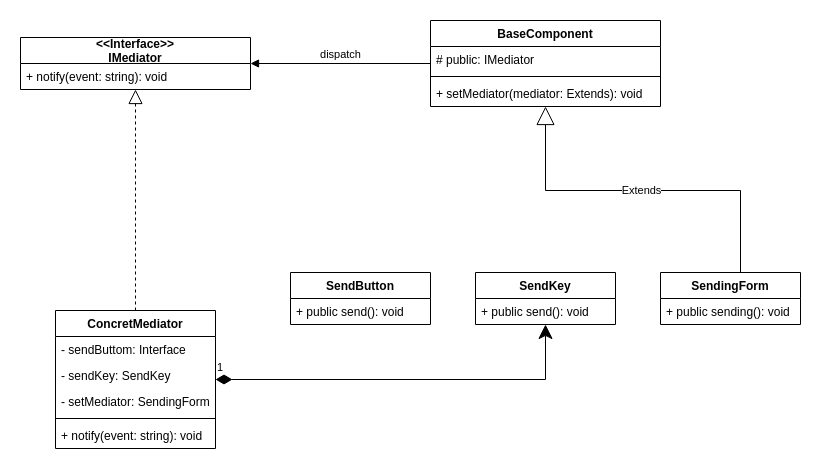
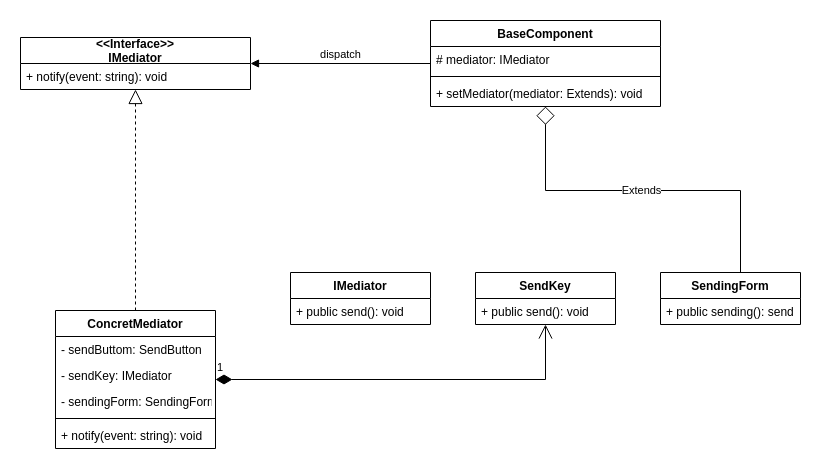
  <mxCell id="0" />
  <mxCell id="1" parent="0" />
  <mxCell id="2" value="&lt;&lt;Interface&gt;&gt;&#10;IMediator" style="swimlane;fontStyle=1;childLayout=stackLayout;horizontal=1;startSize=26;fillColor=none;horizontalStack=0;resizeParent=1;resizeParentMax=0;resizeLast=0;collapsible=1;marginBottom=0;" vertex="1" parent="1"><mxGeometry x="20" y="37" width="230" height="52" as="geometry" /></mxCell>
  <mxCell id="3" value="+ notify(event: string): void" style="text;strokeColor=none;fillColor=none;align=left;verticalAlign=top;spacingLeft=4;spacingRight=4;overflow=hidden;rotatable=0;points=[[0,0.5],[1,0.5]];portConstraint=eastwest;" vertex="1" parent="2"><mxGeometry y="26" width="230" height="26" as="geometry" /></mxCell>
  <mxCell id="4" value="ConcretMediator" style="swimlane;fontStyle=1;align=center;verticalAlign=top;childLayout=stackLayout;horizontal=1;startSize=26;horizontalStack=0;resizeParent=1;resizeParentMax=0;resizeLast=0;collapsible=1;marginBottom=0;" vertex="1" parent="1"><mxGeometry x="55" y="310" width="160" height="138" as="geometry" /></mxCell>
- <mxCell id="5" value="- sendButtom: Interface" style="text;strokeColor=none;fillColor=none;align=left;verticalAlign=top;spacingLeft=4;spacingRight=4;overflow=hidden;rotatable=0;points=[[0,0.5],[1,0.5]];portConstraint=eastwest;" vertex="1" parent="4"><mxGeometry y="26" width="160" height="26" as="geometry" /></mxCell>
- <mxCell id="6" value="- sendKey: SendKey" style="text;strokeColor=none;fillColor=none;align=left;verticalAlign=top;spacingLeft=4;spacingRight=4;overflow=hidden;rotatable=0;points=[[0,0.5],[1,0.5]];portConstraint=eastwest;" vertex="1" parent="4"><mxGeometry y="52" width="160" height="26" as="geometry" /></mxCell>
- <mxCell id="7" value="- setMediator: SendingForm" style="text;strokeColor=none;fillColor=none;align=left;verticalAlign=top;spacingLeft=4;spacingRight=4;overflow=hidden;rotatable=0;points=[[0,0.5],[1,0.5]];portConstraint=eastwest;" vertex="1" parent="4"><mxGeometry y="78" width="160" height="26" as="geometry" /></mxCell>
+ <mxCell id="5" value="- sendButtom: SendButton" style="text;strokeColor=none;fillColor=none;align=left;verticalAlign=top;spacingLeft=4;spacingRight=4;overflow=hidden;rotatable=0;points=[[0,0.5],[1,0.5]];portConstraint=eastwest;" vertex="1" parent="4"><mxGeometry y="26" width="160" height="26" as="geometry" /></mxCell>
+ <mxCell id="6" value="- sendKey: IMediator" style="text;strokeColor=none;fillColor=none;align=left;verticalAlign=top;spacingLeft=4;spacingRight=4;overflow=hidden;rotatable=0;points=[[0,0.5],[1,0.5]];portConstraint=eastwest;" vertex="1" parent="4"><mxGeometry y="52" width="160" height="26" as="geometry" /></mxCell>
+ <mxCell id="7" value="- sendingForm: SendingForm" style="text;strokeColor=none;fillColor=none;align=left;verticalAlign=top;spacingLeft=4;spacingRight=4;overflow=hidden;rotatable=0;points=[[0,0.5],[1,0.5]];portConstraint=eastwest;" vertex="1" parent="4"><mxGeometry y="78" width="160" height="26" as="geometry" /></mxCell>
  <mxCell id="8" value="" style="line;strokeWidth=1;fillColor=none;align=left;verticalAlign=middle;spacingTop=-1;spacingLeft=3;spacingRight=3;rotatable=0;labelPosition=right;points=[];portConstraint=eastwest;strokeColor=inherit;" vertex="1" parent="4"><mxGeometry y="104" width="160" height="8" as="geometry" /></mxCell>
  <mxCell id="9" value="+ notify(event: string): void" style="text;strokeColor=none;fillColor=none;align=left;verticalAlign=top;spacingLeft=4;spacingRight=4;overflow=hidden;rotatable=0;points=[[0,0.5],[1,0.5]];portConstraint=eastwest;" vertex="1" parent="4"><mxGeometry y="112" width="160" height="26" as="geometry" /></mxCell>
  <mxCell id="10" value="BaseComponent" style="swimlane;fontStyle=1;align=center;verticalAlign=top;childLayout=stackLayout;horizontal=1;startSize=26;horizontalStack=0;resizeParent=1;resizeParentMax=0;resizeLast=0;collapsible=1;marginBottom=0;" vertex="1" parent="1"><mxGeometry x="430" y="20" width="230" height="86" as="geometry" /></mxCell>
- <mxCell id="11" value="# public: IMediator" style="text;strokeColor=none;fillColor=none;align=left;verticalAlign=top;spacingLeft=4;spacingRight=4;overflow=hidden;rotatable=0;points=[[0,0.5],[1,0.5]];portConstraint=eastwest;" vertex="1" parent="10"><mxGeometry y="26" width="230" height="26" as="geometry" /></mxCell>
+ <mxCell id="11" value="# mediator: IMediator" style="text;strokeColor=none;fillColor=none;align=left;verticalAlign=top;spacingLeft=4;spacingRight=4;overflow=hidden;rotatable=0;points=[[0,0.5],[1,0.5]];portConstraint=eastwest;" vertex="1" parent="10"><mxGeometry y="26" width="230" height="26" as="geometry" /></mxCell>
  <mxCell id="12" value="" style="line;strokeWidth=1;fillColor=none;align=left;verticalAlign=middle;spacingTop=-1;spacingLeft=3;spacingRight=3;rotatable=0;labelPosition=right;points=[];portConstraint=eastwest;strokeColor=inherit;" vertex="1" parent="10"><mxGeometry y="52" width="230" height="8" as="geometry" /></mxCell>
  <mxCell id="13" value="+ setMediator(mediator: Extends): void" style="text;strokeColor=none;fillColor=none;align=left;verticalAlign=top;spacingLeft=4;spacingRight=4;overflow=hidden;rotatable=0;points=[[0,0.5],[1,0.5]];portConstraint=eastwest;" vertex="1" parent="10"><mxGeometry y="60" width="230" height="26" as="geometry" /></mxCell>
- <mxCell id="14" value="SendButton" style="swimlane;fontStyle=1;childLayout=stackLayout;horizontal=1;startSize=26;fillColor=none;horizontalStack=0;resizeParent=1;resizeParentMax=0;resizeLast=0;collapsible=1;marginBottom=0;" vertex="1" parent="1"><mxGeometry x="290" y="272" width="140" height="52" as="geometry" /></mxCell>
+ <mxCell id="14" value="IMediator" style="swimlane;fontStyle=1;childLayout=stackLayout;horizontal=1;startSize=26;fillColor=none;horizontalStack=0;resizeParent=1;resizeParentMax=0;resizeLast=0;collapsible=1;marginBottom=0;" vertex="1" parent="1"><mxGeometry x="290" y="272" width="140" height="52" as="geometry" /></mxCell>
  <mxCell id="15" value="+ public send(): void" style="text;strokeColor=none;fillColor=none;align=left;verticalAlign=top;spacingLeft=4;spacingRight=4;overflow=hidden;rotatable=0;points=[[0,0.5],[1,0.5]];portConstraint=eastwest;" vertex="1" parent="14"><mxGeometry y="26" width="140" height="26" as="geometry" /></mxCell>
  <mxCell id="16" value="SendKey" style="swimlane;fontStyle=1;childLayout=stackLayout;horizontal=1;startSize=26;fillColor=none;horizontalStack=0;resizeParent=1;resizeParentMax=0;resizeLast=0;collapsible=1;marginBottom=0;" vertex="1" parent="1"><mxGeometry x="475" y="272" width="140" height="52" as="geometry" /></mxCell>
  <mxCell id="17" value="+ public send(): void" style="text;strokeColor=none;fillColor=none;align=left;verticalAlign=top;spacingLeft=4;spacingRight=4;overflow=hidden;rotatable=0;points=[[0,0.5],[1,0.5]];portConstraint=eastwest;" vertex="1" parent="16"><mxGeometry y="26" width="140" height="26" as="geometry" /></mxCell>
  <mxCell id="18" value="SendingForm" style="swimlane;fontStyle=1;childLayout=stackLayout;horizontal=1;startSize=26;fillColor=none;horizontalStack=0;resizeParent=1;resizeParentMax=0;resizeLast=0;collapsible=1;marginBottom=0;" vertex="1" parent="1"><mxGeometry x="660" y="272" width="140" height="52" as="geometry" /></mxCell>
- <mxCell id="19" value="+ public sending(): void" style="text;strokeColor=none;fillColor=none;align=left;verticalAlign=top;spacingLeft=4;spacingRight=4;overflow=hidden;rotatable=0;points=[[0,0.5],[1,0.5]];portConstraint=eastwest;" vertex="1" parent="18"><mxGeometry y="26" width="140" height="26" as="geometry" /></mxCell>
+ <mxCell id="19" value="+ public sending(): send" style="text;strokeColor=none;fillColor=none;align=left;verticalAlign=top;spacingLeft=4;spacingRight=4;overflow=hidden;rotatable=0;points=[[0,0.5],[1,0.5]];portConstraint=eastwest;" vertex="1" parent="18"><mxGeometry y="26" width="140" height="26" as="geometry" /></mxCell>
  <mxCell id="20" value="" style="endArrow=block;dashed=1;endFill=0;endSize=12;html=1;rounded=0;" edge="1" parent="1" source="4" target="2"><mxGeometry width="160" relative="1" as="geometry"><mxPoint x="200" y="360" as="sourcePoint" /><mxPoint x="210" y="100" as="targetPoint" /></mxGeometry></mxCell>
- <mxCell id="21" value="Extends" style="endArrow=block;endSize=16;endFill=0;html=1;rounded=0;edgeStyle=orthogonalEdgeStyle;" edge="1" parent="1" source="18" target="10"><mxGeometry width="160" relative="1" as="geometry"><mxPoint x="200" y="360" as="sourcePoint" /><mxPoint x="360" y="360" as="targetPoint" /><Array as="points"><mxPoint x="740" y="190" /><mxPoint x="545" y="190" /></Array></mxGeometry></mxCell>
- <mxCell id="22" value="1" style="endArrow=classic;html=1;endSize=12;startArrow=diamondThin;startSize=14;startFill=1;edgeStyle=orthogonalEdgeStyle;align=left;verticalAlign=bottom;rounded=0;" edge="1" parent="1" source="4" target="16"><mxGeometry x="-1" y="3" relative="1" as="geometry"><mxPoint x="300" y="300" as="sourcePoint" /><mxPoint x="460" y="300" as="targetPoint" /><Array as="points"><mxPoint x="545" y="379" /></Array></mxGeometry></mxCell>
+ <mxCell id="21" value="Extends" style="endArrow=diamond;endSize=16;endFill=0;html=1;rounded=0;edgeStyle=orthogonalEdgeStyle;" edge="1" parent="1" source="18" target="10"><mxGeometry width="160" relative="1" as="geometry"><mxPoint x="200" y="360" as="sourcePoint" /><mxPoint x="360" y="360" as="targetPoint" /><Array as="points"><mxPoint x="740" y="190" /><mxPoint x="545" y="190" /></Array></mxGeometry></mxCell>
+ <mxCell id="22" value="1" style="endArrow=open;html=1;endSize=12;startArrow=diamondThin;startSize=14;startFill=1;edgeStyle=orthogonalEdgeStyle;align=left;verticalAlign=bottom;rounded=0;" edge="1" parent="1" source="4" target="16"><mxGeometry x="-1" y="3" relative="1" as="geometry"><mxPoint x="300" y="300" as="sourcePoint" /><mxPoint x="460" y="300" as="targetPoint" /><Array as="points"><mxPoint x="545" y="379" /></Array></mxGeometry></mxCell>
  <mxCell id="23" value="dispatch" style="html=1;verticalAlign=bottom;endArrow=block;rounded=0;" edge="1" parent="1" source="10" target="2"><mxGeometry width="80" relative="1" as="geometry"><mxPoint x="340" y="300" as="sourcePoint" /><mxPoint x="420" y="300" as="targetPoint" /></mxGeometry></mxCell>
